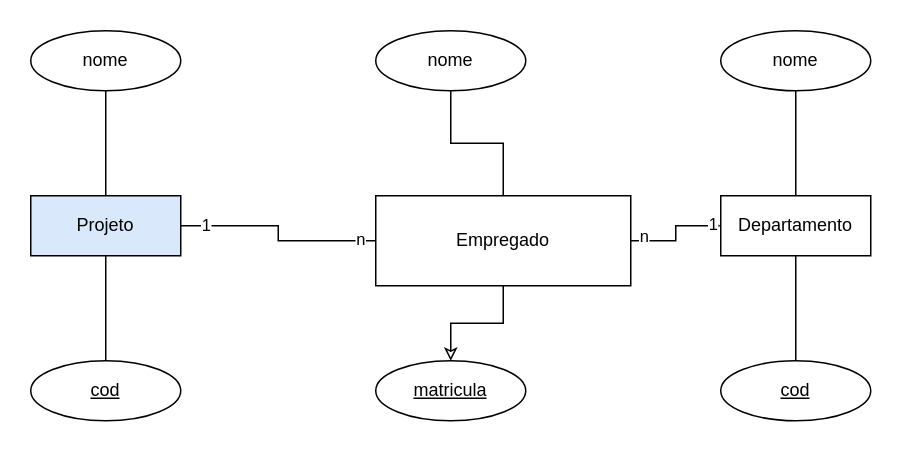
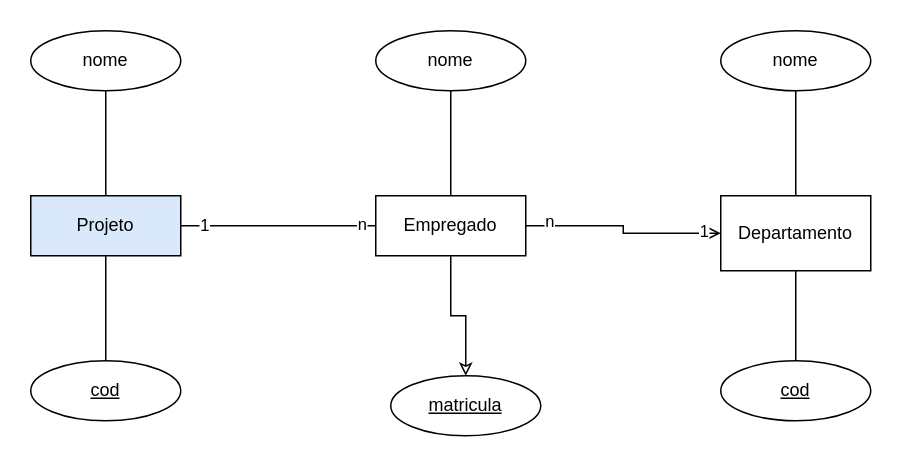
  <mxCell id="0" />
  <mxCell id="1" parent="0" />
  <mxCell id="2" style="edgeStyle=orthogonalEdgeStyle;rounded=0;orthogonalLoop=1;jettySize=auto;html=1;exitX=1;exitY=0.5;exitDx=0;exitDy=0;entryX=0;entryY=0.5;entryDx=0;entryDy=0;endArrow=open;endFill=0;" edge="1" parent="1" source="6" target="9"><mxGeometry relative="1" as="geometry" /></mxCell>
  <mxCell id="3" value="n" style="edgeLabel;html=1;align=center;verticalAlign=middle;resizable=0;points=[];" vertex="1" connectable="0" parent="2"><mxGeometry x="-0.785" y="4" relative="1" as="geometry"><mxPoint as="offset" /></mxGeometry></mxCell>
  <mxCell id="4" value="1" style="edgeLabel;html=1;align=center;verticalAlign=middle;resizable=0;points=[];" vertex="1" connectable="0" parent="2"><mxGeometry x="0.815" y="2" relative="1" as="geometry"><mxPoint as="offset" /></mxGeometry></mxCell>
  <mxCell id="5" style="edgeStyle=orthogonalEdgeStyle;rounded=0;orthogonalLoop=1;jettySize=auto;html=1;exitX=0.5;exitY=1;exitDx=0;exitDy=0;entryX=0.5;entryY=0;entryDx=0;entryDy=0;endArrow=classic;endFill=0;" edge="1" parent="1" source="6" target="14"><mxGeometry relative="1" as="geometry" /></mxCell>
- <mxCell id="6" value="Empregado" style="whiteSpace=wrap;html=1;align=center;" vertex="1" parent="1"><mxGeometry x="250" y="130" width="170" height="60" as="geometry" /></mxCell>
+ <mxCell id="6" value="Empregado" style="whiteSpace=wrap;html=1;align=center;" vertex="1" parent="1"><mxGeometry x="250" y="130" width="100" height="40" as="geometry" /></mxCell>
  <mxCell id="7" style="edgeStyle=orthogonalEdgeStyle;rounded=0;orthogonalLoop=1;jettySize=auto;html=1;exitX=0.5;exitY=1;exitDx=0;exitDy=0;entryX=0.5;entryY=0;entryDx=0;entryDy=0;endArrow=none;endFill=0;" edge="1" parent="1" source="9" target="17"><mxGeometry relative="1" as="geometry" /></mxCell>
  <mxCell id="8" style="edgeStyle=orthogonalEdgeStyle;rounded=0;orthogonalLoop=1;jettySize=auto;html=1;exitX=0.5;exitY=0;exitDx=0;exitDy=0;entryX=0.5;entryY=1;entryDx=0;entryDy=0;endArrow=none;endFill=0;" edge="1" parent="1" source="9" target="18"><mxGeometry relative="1" as="geometry" /></mxCell>
- <mxCell id="9" value="Departamento" style="whiteSpace=wrap;html=1;align=center;" vertex="1" parent="1"><mxGeometry x="480" y="130" width="100" height="40" as="geometry" /></mxCell>
+ <mxCell id="9" value="Departamento" style="whiteSpace=wrap;html=1;align=center;" vertex="1" parent="1"><mxGeometry x="480" y="130" width="100" height="50" as="geometry" /></mxCell>
  <mxCell id="10" style="edgeStyle=orthogonalEdgeStyle;rounded=0;orthogonalLoop=1;jettySize=auto;html=1;exitX=1;exitY=0.5;exitDx=0;exitDy=0;entryX=0;entryY=0.5;entryDx=0;entryDy=0;endArrow=none;endFill=0;" edge="1" parent="1" source="13" target="6"><mxGeometry relative="1" as="geometry" /></mxCell>
  <mxCell id="11" value="1" style="edgeLabel;html=1;align=center;verticalAlign=middle;resizable=0;points=[];" vertex="1" connectable="0" parent="10"><mxGeometry x="-0.769" y="1" relative="1" as="geometry"><mxPoint as="offset" /></mxGeometry></mxCell>
  <mxCell id="12" value="n" style="edgeLabel;html=1;align=center;verticalAlign=middle;resizable=0;points=[];" vertex="1" connectable="0" parent="10"><mxGeometry x="0.8" relative="1" as="geometry"><mxPoint x="3" y="-2" as="offset" /></mxGeometry></mxCell>
  <mxCell id="13" value="Projeto" style="whiteSpace=wrap;html=1;align=center;fillColor=#dae8fc;" vertex="1" parent="1"><mxGeometry x="20" y="130" width="100" height="40" as="geometry" /></mxCell>
- <mxCell id="14" value="matricula" style="ellipse;whiteSpace=wrap;html=1;align=center;fontStyle=4;" vertex="1" parent="1"><mxGeometry x="250" y="240" width="100" height="40" as="geometry" /></mxCell>
+ <mxCell id="14" value="matricula" style="ellipse;whiteSpace=wrap;html=1;align=center;fontStyle=4;" vertex="1" parent="1"><mxGeometry x="260" y="250" width="100" height="40" as="geometry" /></mxCell>
  <mxCell id="15" style="edgeStyle=orthogonalEdgeStyle;rounded=0;orthogonalLoop=1;jettySize=auto;html=1;exitX=0.5;exitY=1;exitDx=0;exitDy=0;entryX=0.5;entryY=0;entryDx=0;entryDy=0;endArrow=none;endFill=0;" edge="1" parent="1" source="16" target="6"><mxGeometry relative="1" as="geometry" /></mxCell>
  <mxCell id="16" value="nome" style="ellipse;whiteSpace=wrap;html=1;align=center;" vertex="1" parent="1"><mxGeometry x="250" y="20" width="100" height="40" as="geometry" /></mxCell>
  <mxCell id="17" value="cod" style="ellipse;whiteSpace=wrap;html=1;align=center;fontStyle=4;" vertex="1" parent="1"><mxGeometry x="480" y="240" width="100" height="40" as="geometry" /></mxCell>
  <mxCell id="18" value="nome" style="ellipse;whiteSpace=wrap;html=1;align=center;" vertex="1" parent="1"><mxGeometry x="480" y="20" width="100" height="40" as="geometry" /></mxCell>
  <mxCell id="19" style="edgeStyle=orthogonalEdgeStyle;rounded=0;orthogonalLoop=1;jettySize=auto;html=1;exitX=0.5;exitY=0;exitDx=0;exitDy=0;entryX=0.5;entryY=1;entryDx=0;entryDy=0;endArrow=none;endFill=0;" edge="1" parent="1" source="20" target="13"><mxGeometry relative="1" as="geometry" /></mxCell>
  <mxCell id="20" value="cod" style="ellipse;whiteSpace=wrap;html=1;align=center;fontStyle=4;" vertex="1" parent="1"><mxGeometry x="20" y="240" width="100" height="40" as="geometry" /></mxCell>
  <mxCell id="21" style="edgeStyle=orthogonalEdgeStyle;rounded=0;orthogonalLoop=1;jettySize=auto;html=1;exitX=0.5;exitY=1;exitDx=0;exitDy=0;endArrow=none;endFill=0;" edge="1" parent="1" source="22" target="13"><mxGeometry relative="1" as="geometry" /></mxCell>
  <mxCell id="22" value="nome" style="ellipse;whiteSpace=wrap;html=1;align=center;" vertex="1" parent="1"><mxGeometry x="20" y="20" width="100" height="40" as="geometry" /></mxCell>
